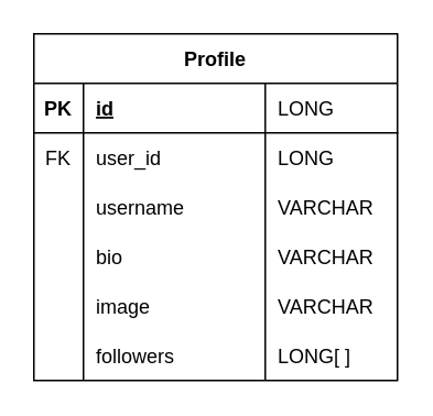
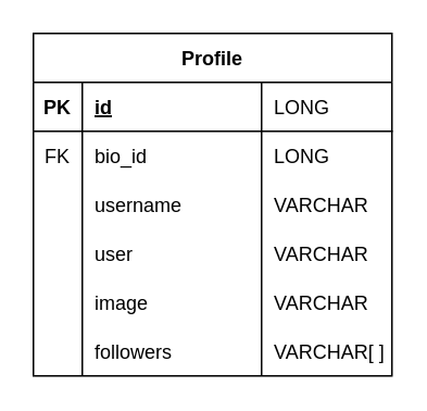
  <mxCell id="0" />
  <mxCell id="1" parent="0" />
  <mxCell id="2" value="Profile" style="shape=table;startSize=30;container=1;collapsible=1;childLayout=tableLayout;fixedRows=1;rowLines=0;fontStyle=1;align=center;resizeLast=1;" parent="1" vertex="1"><mxGeometry x="20" y="20" width="220" height="210" as="geometry" /></mxCell>
  <mxCell id="3" value="" style="shape=tableRow;horizontal=0;startSize=0;swimlaneHead=0;swimlaneBody=0;fillColor=none;collapsible=0;dropTarget=0;points=[[0,0.5],[1,0.5]];portConstraint=eastwest;top=0;left=0;right=0;bottom=1;" parent="2" vertex="1"><mxGeometry y="30" width="220" height="30" as="geometry" /></mxCell>
  <mxCell id="4" value="PK" style="shape=partialRectangle;connectable=0;fillColor=none;top=0;left=0;bottom=0;right=0;fontStyle=1;overflow=hidden;" parent="3" vertex="1"><mxGeometry width="30" height="30" as="geometry"><mxRectangle width="30" height="30" as="alternateBounds" /></mxGeometry></mxCell>
  <mxCell id="5" value="id" style="shape=partialRectangle;connectable=0;fillColor=none;top=0;left=0;bottom=0;right=0;align=left;spacingLeft=6;fontStyle=5;overflow=hidden;" parent="3" vertex="1"><mxGeometry x="30" width="110" height="30" as="geometry"><mxRectangle width="110" height="30" as="alternateBounds" /></mxGeometry></mxCell>
  <mxCell id="6" value="LONG" style="shape=partialRectangle;connectable=0;fillColor=none;top=0;left=0;bottom=0;right=0;align=left;spacingLeft=6;fontStyle=0;overflow=hidden;" parent="3" vertex="1"><mxGeometry x="140" width="80" height="30" as="geometry"><mxRectangle width="80" height="30" as="alternateBounds" /></mxGeometry></mxCell>
  <mxCell id="7" style="shape=tableRow;horizontal=0;startSize=0;swimlaneHead=0;swimlaneBody=0;fillColor=none;collapsible=0;dropTarget=0;points=[[0,0.5],[1,0.5]];portConstraint=eastwest;top=0;left=0;right=0;bottom=0;" parent="2" vertex="1"><mxGeometry y="60" width="220" height="30" as="geometry" /></mxCell>
  <mxCell id="8" value="FK" style="shape=partialRectangle;connectable=0;fillColor=none;top=0;left=0;bottom=0;right=0;editable=1;overflow=hidden;" parent="7" vertex="1"><mxGeometry width="30" height="30" as="geometry"><mxRectangle width="30" height="30" as="alternateBounds" /></mxGeometry></mxCell>
- <mxCell id="9" value="user_id" style="shape=partialRectangle;connectable=0;fillColor=none;top=0;left=0;bottom=0;right=0;align=left;spacingLeft=6;overflow=hidden;" parent="7" vertex="1"><mxGeometry x="30" width="110" height="30" as="geometry"><mxRectangle width="110" height="30" as="alternateBounds" /></mxGeometry></mxCell>
+ <mxCell id="9" value="bio_id" style="shape=partialRectangle;connectable=0;fillColor=none;top=0;left=0;bottom=0;right=0;align=left;spacingLeft=6;overflow=hidden;" parent="7" vertex="1"><mxGeometry x="30" width="110" height="30" as="geometry"><mxRectangle width="110" height="30" as="alternateBounds" /></mxGeometry></mxCell>
  <mxCell id="10" value="LONG" style="shape=partialRectangle;connectable=0;fillColor=none;top=0;left=0;bottom=0;right=0;align=left;spacingLeft=6;overflow=hidden;fontStyle=0" parent="7" vertex="1"><mxGeometry x="140" width="80" height="30" as="geometry"><mxRectangle width="80" height="30" as="alternateBounds" /></mxGeometry></mxCell>
  <mxCell id="11" value="" style="shape=tableRow;horizontal=0;startSize=0;swimlaneHead=0;swimlaneBody=0;fillColor=none;collapsible=0;dropTarget=0;points=[[0,0.5],[1,0.5]];portConstraint=eastwest;top=0;left=0;right=0;bottom=0;" parent="2" vertex="1"><mxGeometry y="90" width="220" height="30" as="geometry" /></mxCell>
  <mxCell id="12" value="" style="shape=partialRectangle;connectable=0;fillColor=none;top=0;left=0;bottom=0;right=0;editable=1;overflow=hidden;" parent="11" vertex="1"><mxGeometry width="30" height="30" as="geometry"><mxRectangle width="30" height="30" as="alternateBounds" /></mxGeometry></mxCell>
  <mxCell id="13" value="username" style="shape=partialRectangle;connectable=0;fillColor=none;top=0;left=0;bottom=0;right=0;align=left;spacingLeft=6;overflow=hidden;" parent="11" vertex="1"><mxGeometry x="30" width="110" height="30" as="geometry"><mxRectangle width="110" height="30" as="alternateBounds" /></mxGeometry></mxCell>
  <mxCell id="14" value="VARCHAR" style="shape=partialRectangle;connectable=0;fillColor=none;top=0;left=0;bottom=0;right=0;align=left;spacingLeft=6;overflow=hidden;fontStyle=0" parent="11" vertex="1"><mxGeometry x="140" width="80" height="30" as="geometry"><mxRectangle width="80" height="30" as="alternateBounds" /></mxGeometry></mxCell>
  <mxCell id="15" value="" style="shape=tableRow;horizontal=0;startSize=0;swimlaneHead=0;swimlaneBody=0;fillColor=none;collapsible=0;dropTarget=0;points=[[0,0.5],[1,0.5]];portConstraint=eastwest;top=0;left=0;right=0;bottom=0;" parent="2" vertex="1"><mxGeometry y="120" width="220" height="30" as="geometry" /></mxCell>
  <mxCell id="16" value="" style="shape=partialRectangle;connectable=0;fillColor=none;top=0;left=0;bottom=0;right=0;editable=1;overflow=hidden;" parent="15" vertex="1"><mxGeometry width="30" height="30" as="geometry"><mxRectangle width="30" height="30" as="alternateBounds" /></mxGeometry></mxCell>
- <mxCell id="17" value="bio" style="shape=partialRectangle;connectable=0;fillColor=none;top=0;left=0;bottom=0;right=0;align=left;spacingLeft=6;overflow=hidden;" parent="15" vertex="1"><mxGeometry x="30" width="110" height="30" as="geometry"><mxRectangle width="110" height="30" as="alternateBounds" /></mxGeometry></mxCell>
+ <mxCell id="17" value="user" style="shape=partialRectangle;connectable=0;fillColor=none;top=0;left=0;bottom=0;right=0;align=left;spacingLeft=6;overflow=hidden;" parent="15" vertex="1"><mxGeometry x="30" width="110" height="30" as="geometry"><mxRectangle width="110" height="30" as="alternateBounds" /></mxGeometry></mxCell>
  <mxCell id="18" value="VARCHAR" style="shape=partialRectangle;connectable=0;fillColor=none;top=0;left=0;bottom=0;right=0;align=left;spacingLeft=6;overflow=hidden;fontStyle=0" parent="15" vertex="1"><mxGeometry x="140" width="80" height="30" as="geometry"><mxRectangle width="80" height="30" as="alternateBounds" /></mxGeometry></mxCell>
  <mxCell id="19" value="" style="shape=tableRow;horizontal=0;startSize=0;swimlaneHead=0;swimlaneBody=0;fillColor=none;collapsible=0;dropTarget=0;points=[[0,0.5],[1,0.5]];portConstraint=eastwest;top=0;left=0;right=0;bottom=0;" parent="2" vertex="1"><mxGeometry y="150" width="220" height="30" as="geometry" /></mxCell>
  <mxCell id="20" value="" style="shape=partialRectangle;connectable=0;fillColor=none;top=0;left=0;bottom=0;right=0;editable=1;overflow=hidden;" parent="19" vertex="1"><mxGeometry width="30" height="30" as="geometry"><mxRectangle width="30" height="30" as="alternateBounds" /></mxGeometry></mxCell>
  <mxCell id="21" value="image" style="shape=partialRectangle;connectable=0;fillColor=none;top=0;left=0;bottom=0;right=0;align=left;spacingLeft=6;overflow=hidden;" parent="19" vertex="1"><mxGeometry x="30" width="110" height="30" as="geometry"><mxRectangle width="110" height="30" as="alternateBounds" /></mxGeometry></mxCell>
  <mxCell id="22" value="VARCHAR" style="shape=partialRectangle;connectable=0;fillColor=none;top=0;left=0;bottom=0;right=0;align=left;spacingLeft=6;overflow=hidden;fontStyle=0" parent="19" vertex="1"><mxGeometry x="140" width="80" height="30" as="geometry"><mxRectangle width="80" height="30" as="alternateBounds" /></mxGeometry></mxCell>
  <mxCell id="23" style="shape=tableRow;horizontal=0;startSize=0;swimlaneHead=0;swimlaneBody=0;fillColor=none;collapsible=0;dropTarget=0;points=[[0,0.5],[1,0.5]];portConstraint=eastwest;top=0;left=0;right=0;bottom=0;" parent="2" vertex="1"><mxGeometry y="180" width="220" height="30" as="geometry" /></mxCell>
  <mxCell id="24" style="shape=partialRectangle;connectable=0;fillColor=none;top=0;left=0;bottom=0;right=0;editable=1;overflow=hidden;" parent="23" vertex="1"><mxGeometry width="30" height="30" as="geometry"><mxRectangle width="30" height="30" as="alternateBounds" /></mxGeometry></mxCell>
  <mxCell id="25" value="followers" style="shape=partialRectangle;connectable=0;fillColor=none;top=0;left=0;bottom=0;right=0;align=left;spacingLeft=6;overflow=hidden;" parent="23" vertex="1"><mxGeometry x="30" width="110" height="30" as="geometry"><mxRectangle width="110" height="30" as="alternateBounds" /></mxGeometry></mxCell>
- <mxCell id="26" value="LONG[ ]" style="shape=partialRectangle;connectable=0;fillColor=none;top=0;left=0;bottom=0;right=0;align=left;spacingLeft=6;overflow=hidden;fontStyle=0" parent="23" vertex="1"><mxGeometry x="140" width="80" height="30" as="geometry"><mxRectangle width="80" height="30" as="alternateBounds" /></mxGeometry></mxCell>
+ <mxCell id="26" value="VARCHAR[ ]" style="shape=partialRectangle;connectable=0;fillColor=none;top=0;left=0;bottom=0;right=0;align=left;spacingLeft=6;overflow=hidden;fontStyle=0" parent="23" vertex="1"><mxGeometry x="140" width="80" height="30" as="geometry"><mxRectangle width="80" height="30" as="alternateBounds" /></mxGeometry></mxCell>
